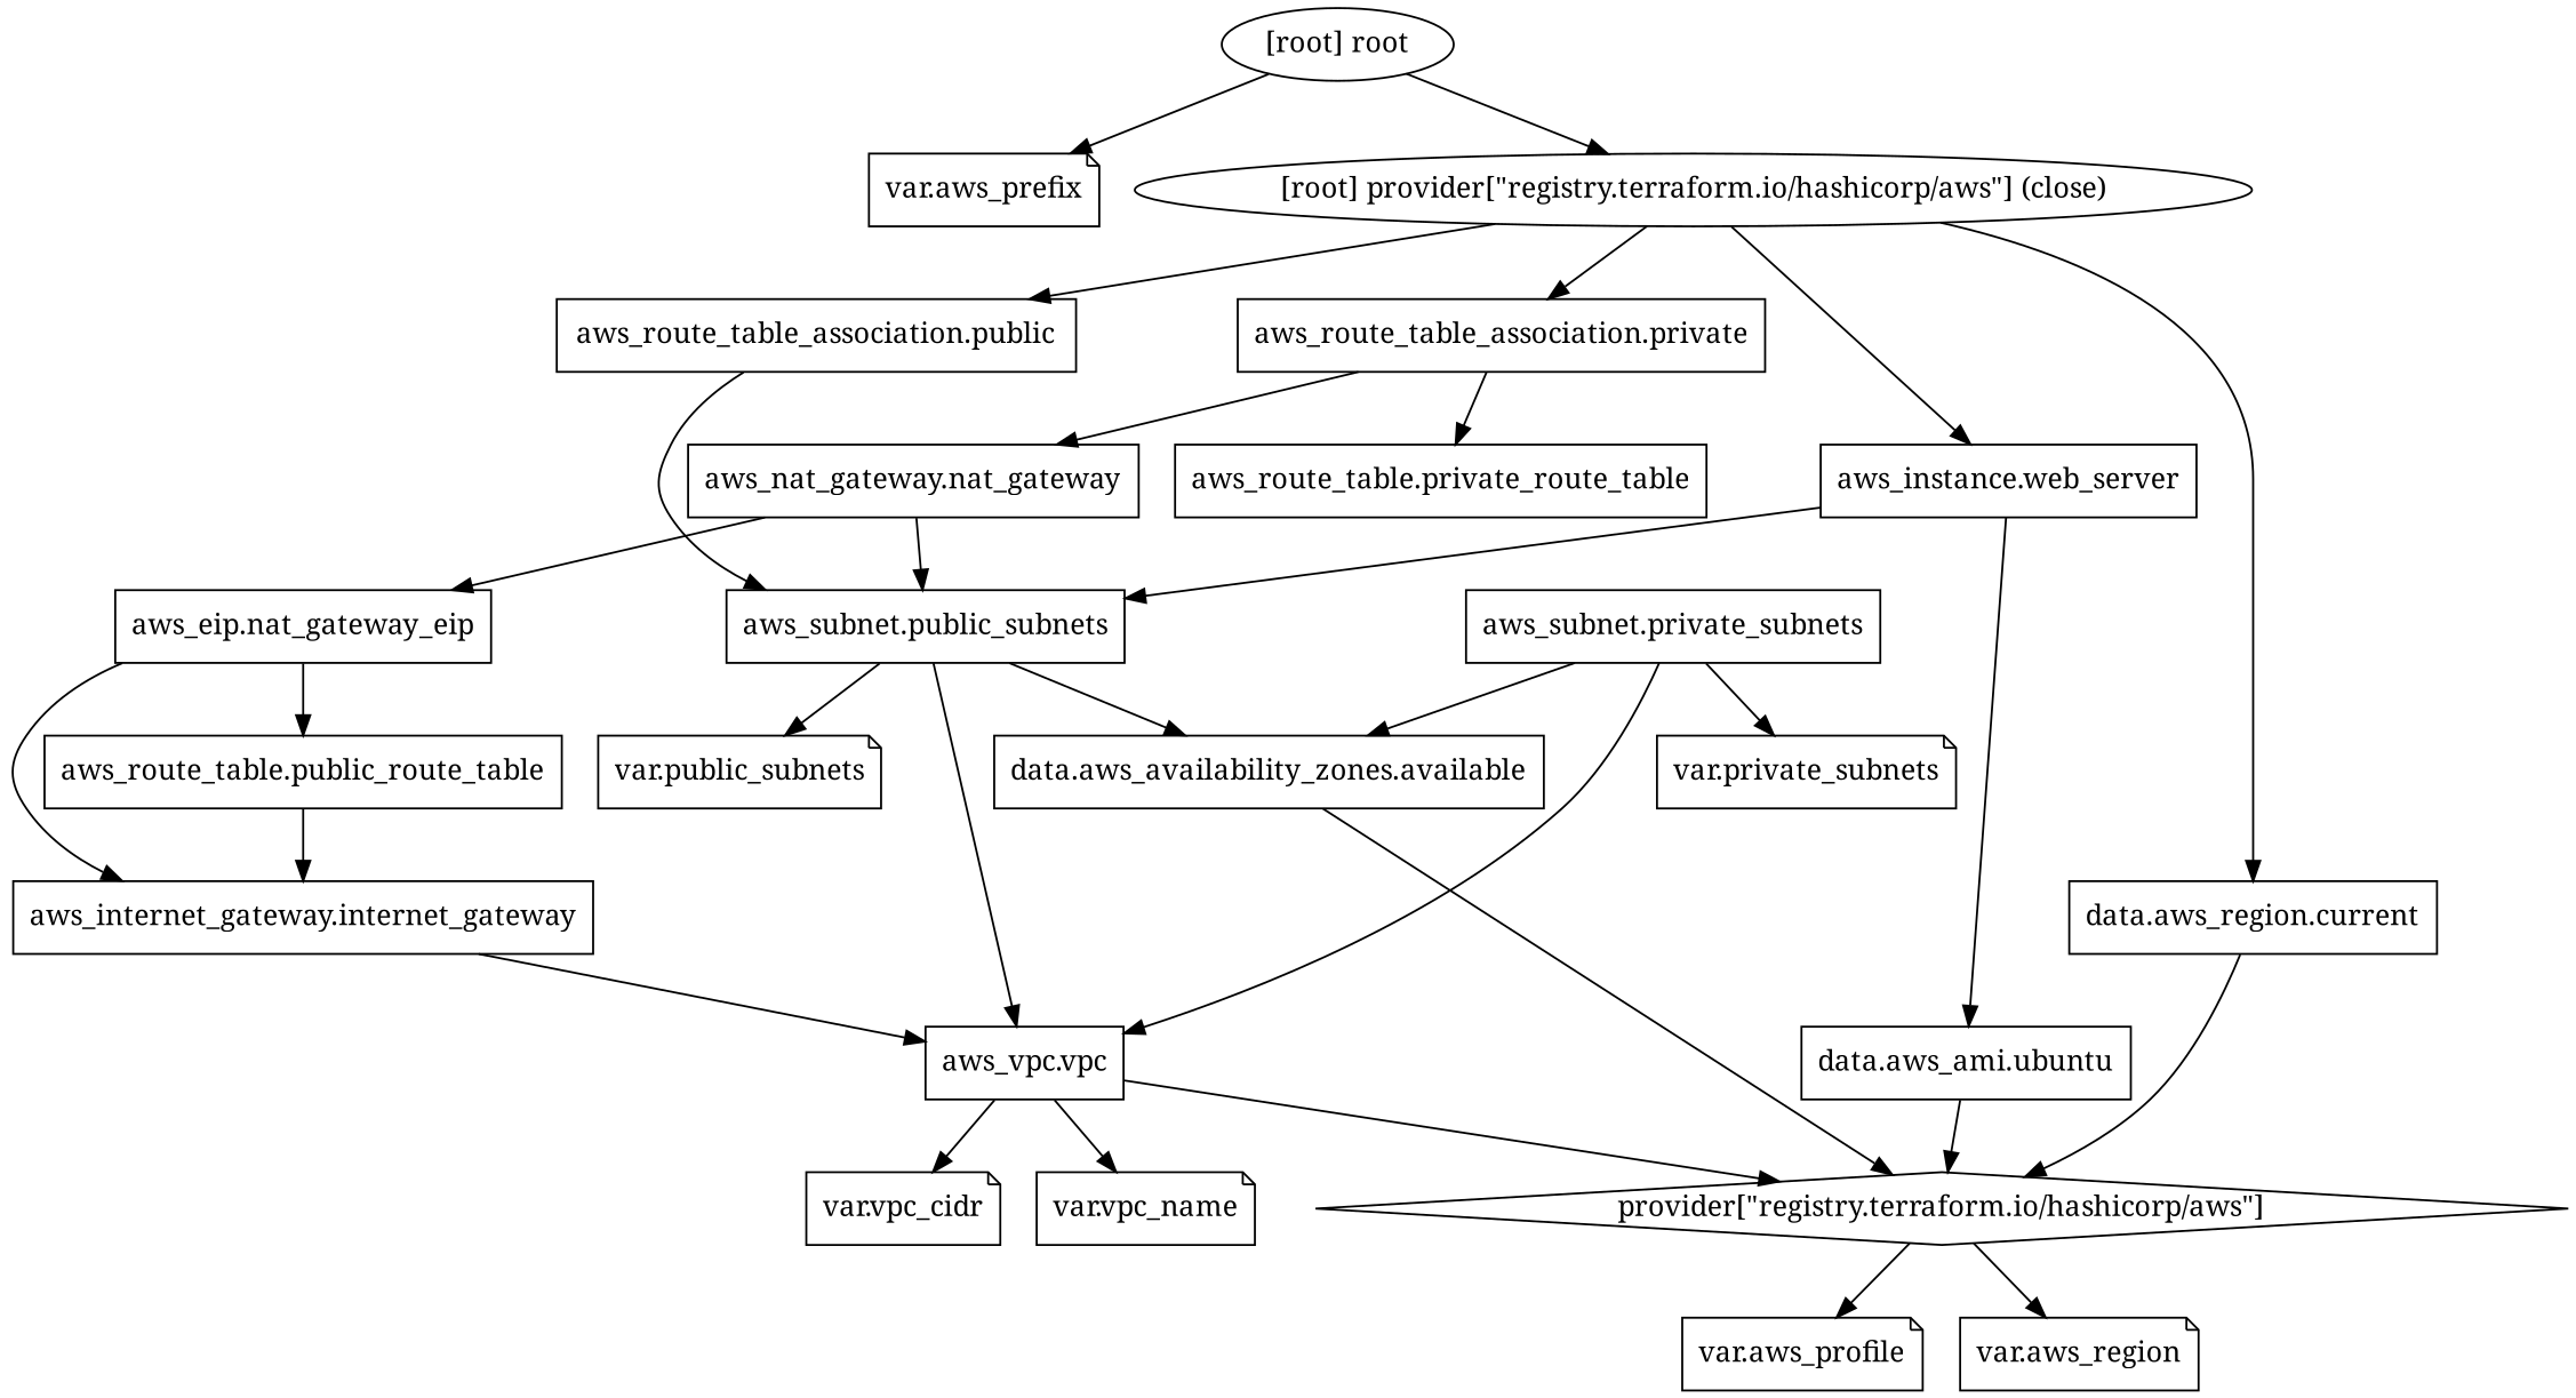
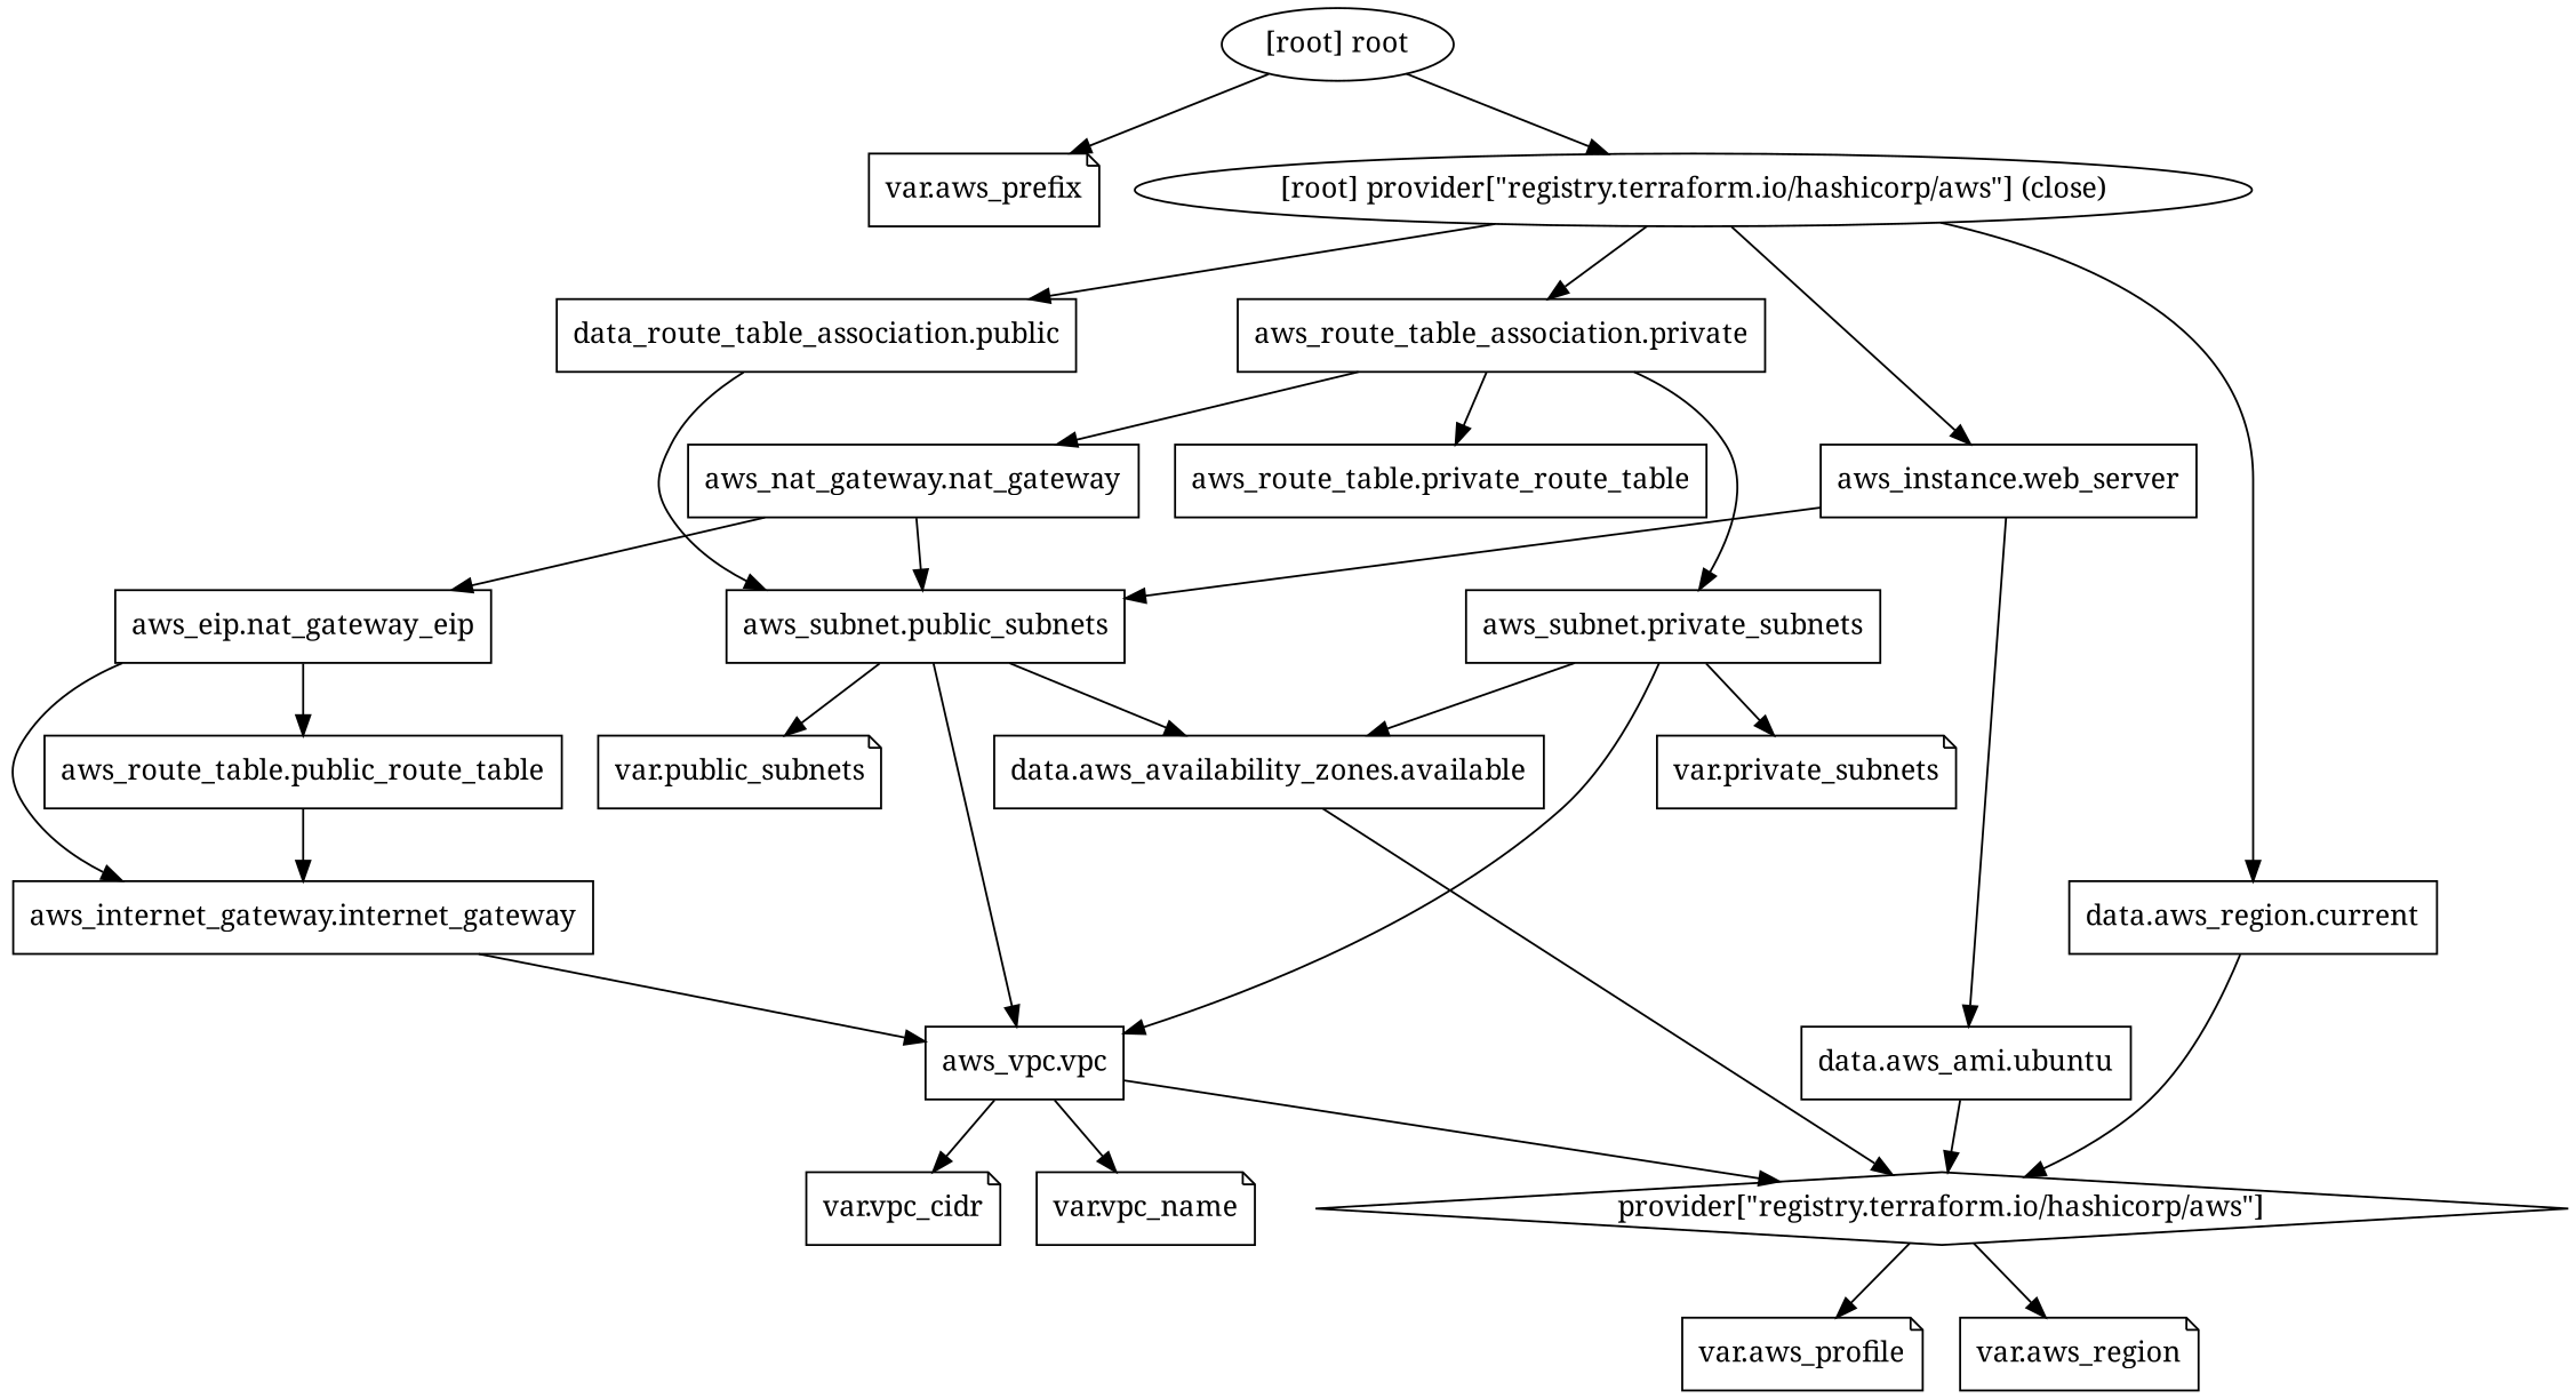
  digraph {
    compound=true
    fontname="Noto Serif"
    newrank=true
    node [fontname="Noto Serif" shape=box]
    edge [fontname="Noto Serif"]
    n1 [label="aws_eip.nat_gateway_eip"]
    n2 [label="aws_internet_gateway.internet_gateway"]
    n3 [label="aws_instance.web_server"]
    n4 [label="aws_subnet.public_subnets"]
    n5 [label="data.aws_ami.ubuntu"]
    n6 [label="aws_vpc.vpc"]
    n7 [label="aws_nat_gateway.nat_gateway"]
    n8 [label="aws_route_table.private_route_table"]
    n9 [label="aws_route_table.public_route_table"]
    n10 [label="aws_route_table_association.private"]
    n11 [label="aws_subnet.private_subnets"]
-   n12 [label="aws_route_table_association.public"]
+   n12 [label="data_route_table_association.public"]
    n13 [label="data.aws_availability_zones.available"]
    n14 [label="var.private_subnets" shape=note]
    n15 [label="var.public_subnets" shape=note]
    n16 [label="provider[\"registry.terraform.io/hashicorp/aws\"]" shape=diamond]
    n17 [label="var.vpc_cidr" shape=note]
    n18 [label="var.vpc_name" shape=note]
    n19 [label="data.aws_region.current"]
    n20 [label="var.aws_profile" shape=note]
    n21 [label="var.aws_region" shape=note]
    n22 [label="var.aws_prefix" shape=note]
    "[root] provider[\"registry.terraform.io/hashicorp/aws\"] (close)" [shape=""]
    "[root] root" [shape=""]
    subgraph sub_1 {
      n1
      n2
      n3
      n4
      n5
      n6
      n7
      n8
      n9
      n10
      n11
      n12
      n13
      n14
      n15
      n16
      n17
      n18
      n19
      n20
      n21
      n22
      "[root] provider[\"registry.terraform.io/hashicorp/aws\"] (close)"
      "[root] root"
    }
    n1 -> n2
    n1 -> n9
    n2 -> n6
    n3 -> n4
    n3 -> n5
    n4 -> n6
    n4 -> n13
    n4 -> n15
    n5 -> n16
    n6 -> n16
    n6 -> n17
    n6 -> n18
    n7 -> n1
    n7 -> n4
    n9 -> n2
    n10 -> n7
    n10 -> n8
+   n10 -> n11
    n11 -> n6
    n11 -> n13
    n11 -> n14
    n12 -> n4
    n13 -> n16
    n16 -> n20
    n16 -> n21
    n19 -> n16
    "[root] provider[\"registry.terraform.io/hashicorp/aws\"] (close)" -> n3
    "[root] provider[\"registry.terraform.io/hashicorp/aws\"] (close)" -> n10
    "[root] provider[\"registry.terraform.io/hashicorp/aws\"] (close)" -> n12
    "[root] provider[\"registry.terraform.io/hashicorp/aws\"] (close)" -> n19
    "[root] root" -> n22
    "[root] root" -> "[root] provider[\"registry.terraform.io/hashicorp/aws\"] (close)"
  }
